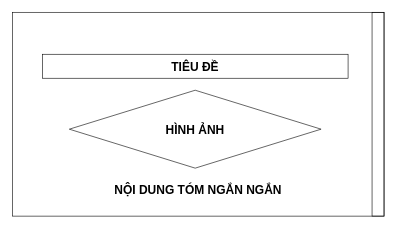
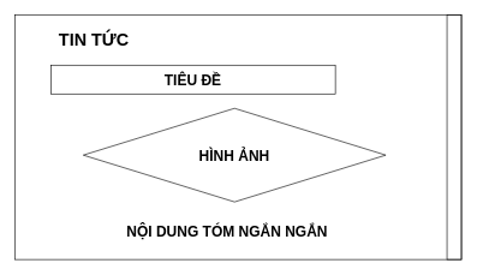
  <mxCell id="0" />
  <mxCell id="1" parent="0" />
  <mxCell id="2" value="" style="rounded=0;whiteSpace=wrap;html=1;fillColor=none;" parent="1" vertex="1"><mxGeometry x="20" y="20" width="620" height="340" as="geometry" /></mxCell>
  <mxCell id="3" value="" style="rounded=0;whiteSpace=wrap;html=1;fillColor=none;" parent="1" vertex="1"><mxGeometry x="620" y="20" width="20" height="340" as="geometry" /></mxCell>
- <mxCell id="5" value="TIÊU ĐỀ" style="rounded=0;whiteSpace=wrap;html=1;fontSize=20;fontStyle=1;fillColor=none;" parent="1" vertex="1"><mxGeometry x="70" y="90" width="510" height="40" as="geometry" /></mxCell>
+ <mxCell id="4" value="TIN TỨC" style="text;html=1;fillColor=none;align=center;verticalAlign=middle;whiteSpace=wrap;rounded=0;fontSize=24;fontStyle=1" parent="1" vertex="1"><mxGeometry x="70" y="40" width="120" height="30" as="geometry" /></mxCell>
+ <mxCell id="5" value="TIÊU ĐỀ" style="rounded=0;whiteSpace=wrap;html=1;fontSize=20;fontStyle=1;fillColor=none;" parent="1" vertex="1"><mxGeometry x="70" y="90" width="395" height="40" as="geometry" /></mxCell>
  <mxCell id="6" value="HÌNH ẢNH" style="rhombus;whiteSpace=wrap;html=1;fontSize=20;fontStyle=1;fillColor=none;" parent="1" vertex="1"><mxGeometry x="115" y="150" width="420" height="130" as="geometry" /></mxCell>
- <mxCell id="7" value="NỘI DUNG TÓM NGẮN NGẮN" style="text;html=1;fillColor=none;align=center;verticalAlign=middle;whiteSpace=wrap;rounded=0;fontSize=20;fontStyle=1" parent="1" vertex="1"><mxGeometry x="170" y="300" width="320" height="30" as="geometry" /></mxCell>
+ <mxCell id="7" value="NỘI DUNG TÓM NGẮN NGẮN" style="text;html=1;fillColor=none;align=center;verticalAlign=middle;whiteSpace=wrap;rounded=0;fontSize=20;fontStyle=1" parent="1" vertex="1"><mxGeometry x="155" y="305" width="320" height="30" as="geometry" /></mxCell>
